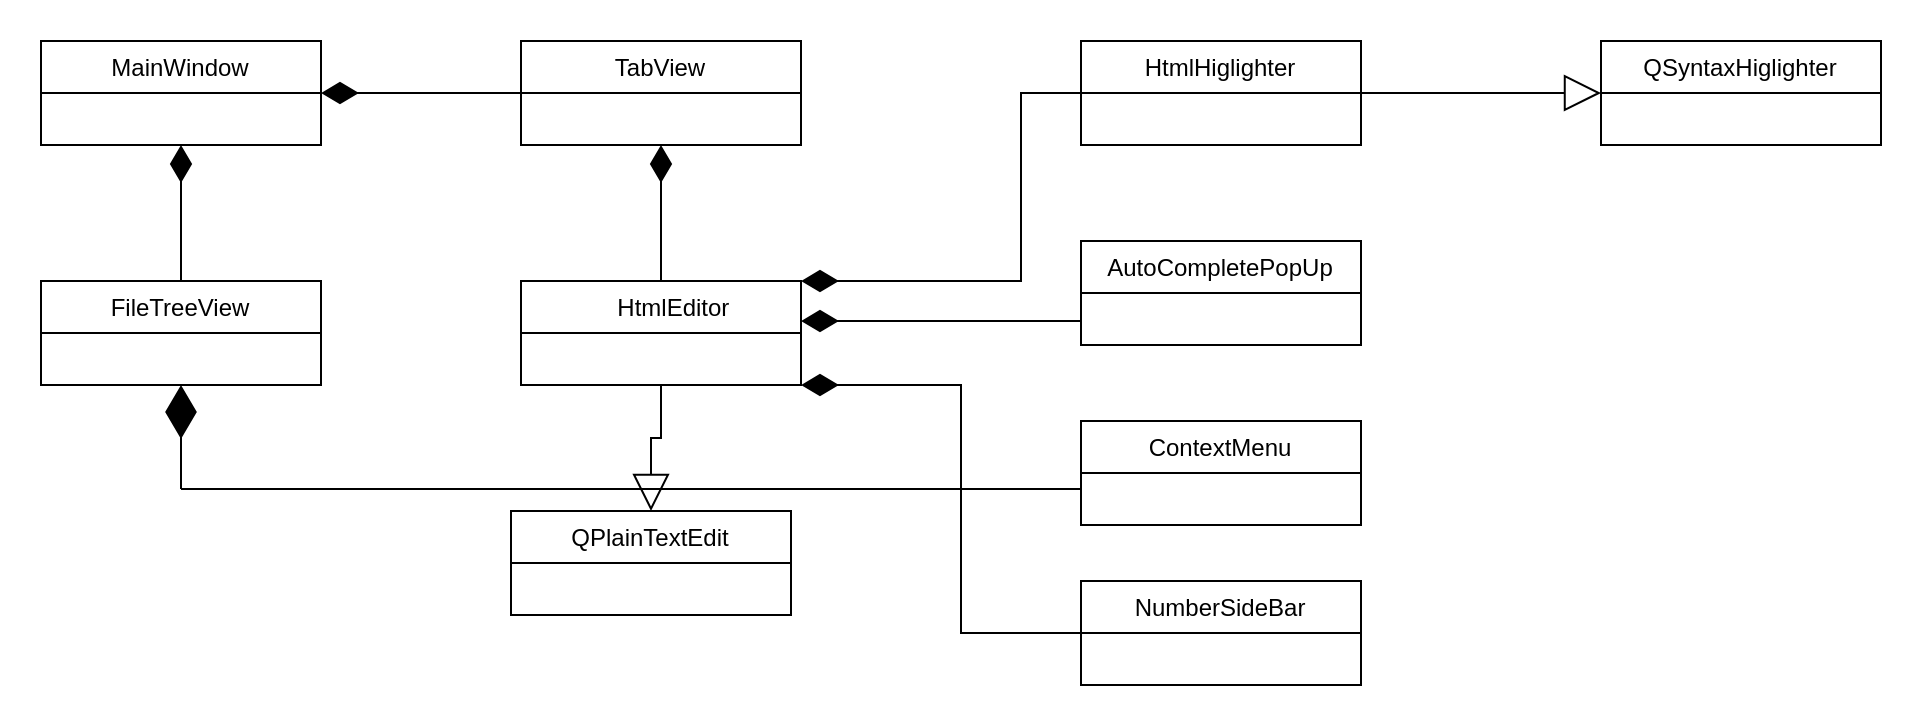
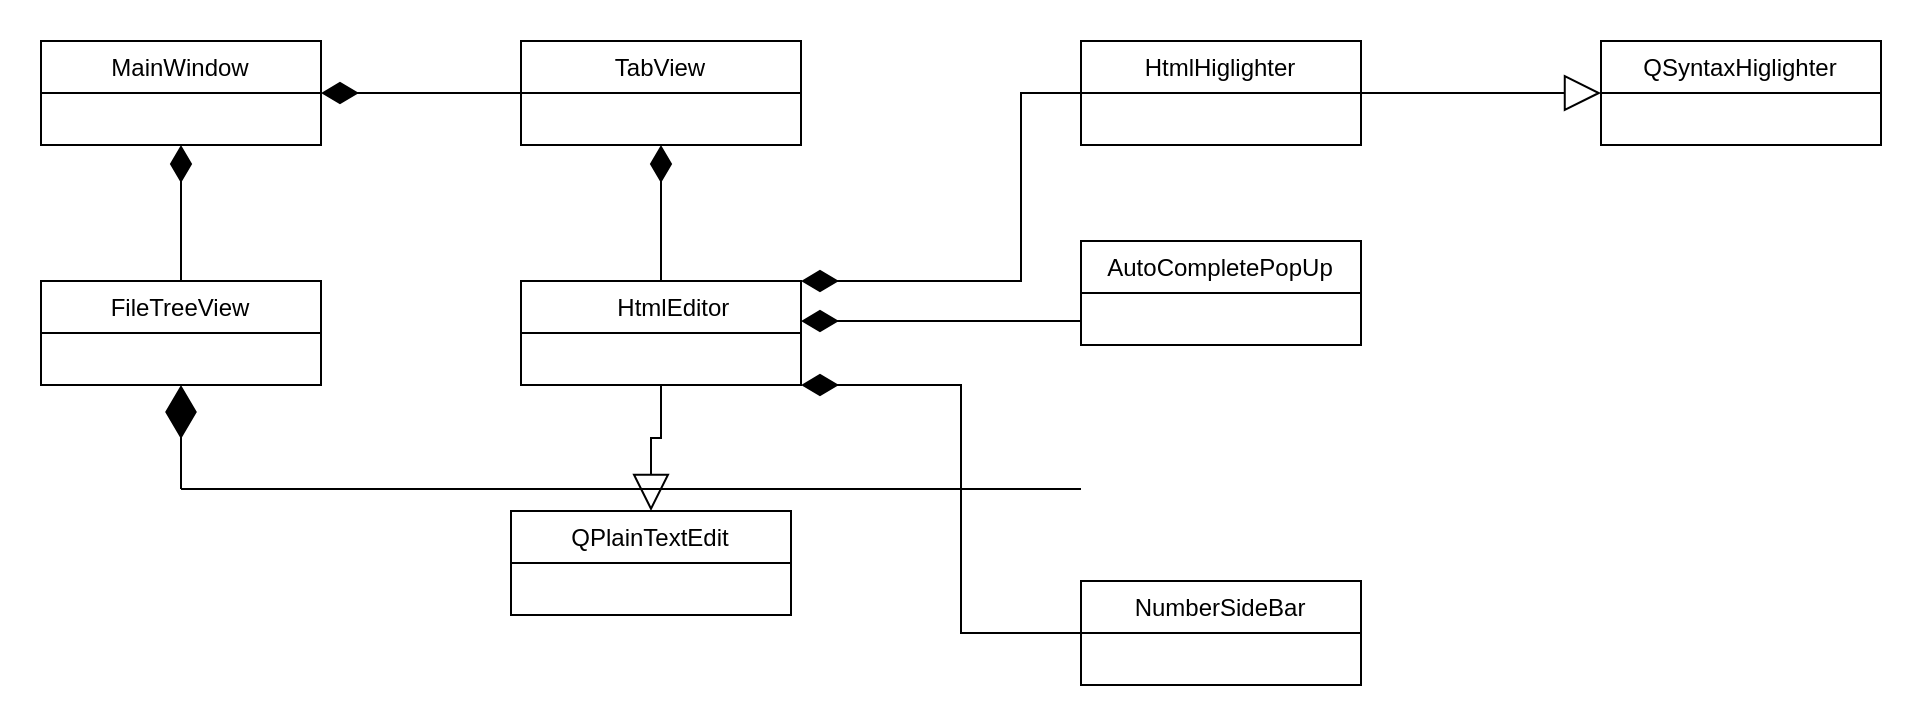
  <mxCell id="0" />
  <mxCell id="1" parent="0" />
  <mxCell id="2" value="MainWindow" style="swimlane;fontStyle=0;childLayout=stackLayout;horizontal=1;startSize=26;fillColor=none;horizontalStack=0;resizeParent=1;resizeParentMax=0;resizeLast=0;collapsible=1;marginBottom=0;" parent="1" vertex="1"><mxGeometry x="20" y="20" width="140" height="52" as="geometry"><mxRectangle x="30" y="30" width="110" height="30" as="alternateBounds" /></mxGeometry></mxCell>
  <mxCell id="3" value="FileTreeView" style="swimlane;fontStyle=0;childLayout=stackLayout;horizontal=1;startSize=26;fillColor=none;horizontalStack=0;resizeParent=1;resizeParentMax=0;resizeLast=0;collapsible=1;marginBottom=0;" parent="1" vertex="1"><mxGeometry x="20" y="140" width="140" height="52" as="geometry" /></mxCell>
  <mxCell id="4" value="" style="endArrow=diamondThin;endFill=1;endSize=16;html=1;rounded=0;exitX=0.5;exitY=0;exitDx=0;exitDy=0;entryX=0.5;entryY=1;entryDx=0;entryDy=0;" parent="1" source="3" target="2" edge="1"><mxGeometry width="160" relative="1" as="geometry"><mxPoint x="200" y="150" as="sourcePoint" /><mxPoint x="360" y="150" as="targetPoint" /></mxGeometry></mxCell>
  <mxCell id="5" value="TabView" style="swimlane;fontStyle=0;childLayout=stackLayout;horizontal=1;startSize=26;fillColor=none;horizontalStack=0;resizeParent=1;resizeParentMax=0;resizeLast=0;collapsible=1;marginBottom=0;" parent="1" vertex="1"><mxGeometry x="260" y="20" width="140" height="52" as="geometry" /></mxCell>
  <mxCell id="6" value="" style="endArrow=diamondThin;endFill=1;endSize=16;html=1;rounded=0;exitX=0;exitY=0.5;exitDx=0;exitDy=0;entryX=1;entryY=0.5;entryDx=0;entryDy=0;" parent="1" source="5" target="2" edge="1"><mxGeometry width="160" relative="1" as="geometry"><mxPoint x="250" y="180" as="sourcePoint" /><mxPoint x="410" y="180" as="targetPoint" /></mxGeometry></mxCell>
  <mxCell id="7" value="    HtmlEditor" style="swimlane;fontStyle=0;childLayout=stackLayout;horizontal=1;startSize=26;fillColor=none;horizontalStack=0;resizeParent=1;resizeParentMax=0;resizeLast=0;collapsible=1;marginBottom=0;align=center;" parent="1" vertex="1"><mxGeometry x="260" y="140" width="140" height="52" as="geometry" /></mxCell>
  <mxCell id="8" value="" style="endArrow=diamondThin;endFill=1;endSize=16;html=1;rounded=0;entryX=0.5;entryY=1;entryDx=0;entryDy=0;exitX=0.5;exitY=0;exitDx=0;exitDy=0;" parent="1" source="7" target="5" edge="1"><mxGeometry width="160" relative="1" as="geometry"><mxPoint x="220" y="150" as="sourcePoint" /><mxPoint x="380" y="150" as="targetPoint" /></mxGeometry></mxCell>
  <mxCell id="9" style="edgeStyle=orthogonalEdgeStyle;rounded=0;orthogonalLoop=1;jettySize=auto;html=1;entryX=0.5;entryY=1;entryDx=0;entryDy=0;endArrow=none;endFill=0;endSize=16;startArrow=block;startFill=0;startSize=16;" parent="1" source="10" target="7" edge="1"><mxGeometry relative="1" as="geometry" /></mxCell>
  <mxCell id="10" value="QPlainTextEdit" style="swimlane;fontStyle=0;childLayout=stackLayout;horizontal=1;startSize=26;fillColor=none;horizontalStack=0;resizeParent=1;resizeParentMax=0;resizeLast=0;collapsible=1;marginBottom=0;" parent="1" vertex="1"><mxGeometry x="255" y="255" width="140" height="52" as="geometry" /></mxCell>
  <mxCell id="11" style="edgeStyle=orthogonalEdgeStyle;rounded=0;orthogonalLoop=1;jettySize=auto;html=1;entryX=1;entryY=0;entryDx=0;entryDy=0;startArrow=none;startFill=0;endArrow=diamondThin;endFill=1;endSize=16;" parent="1" source="13" target="7" edge="1"><mxGeometry relative="1" as="geometry"><Array as="points"><mxPoint x="510" y="46" /><mxPoint x="510" y="140" /></Array></mxGeometry></mxCell>
  <mxCell id="12" style="edgeStyle=orthogonalEdgeStyle;rounded=0;orthogonalLoop=1;jettySize=auto;html=1;entryX=0;entryY=0.5;entryDx=0;entryDy=0;startArrow=none;startFill=0;endArrow=block;endFill=0;endSize=16;" parent="1" source="13" target="14" edge="1"><mxGeometry relative="1" as="geometry" /></mxCell>
  <mxCell id="13" value="HtmlHiglighter" style="swimlane;fontStyle=0;childLayout=stackLayout;horizontal=1;startSize=26;fillColor=none;horizontalStack=0;resizeParent=1;resizeParentMax=0;resizeLast=0;collapsible=1;marginBottom=0;" parent="1" vertex="1"><mxGeometry x="540" y="20" width="140" height="52" as="geometry" /></mxCell>
  <mxCell id="14" value="QSyntaxHiglighter" style="swimlane;fontStyle=0;childLayout=stackLayout;horizontal=1;startSize=26;fillColor=none;horizontalStack=0;resizeParent=1;resizeParentMax=0;resizeLast=0;collapsible=1;marginBottom=0;" parent="1" vertex="1"><mxGeometry x="800" y="20" width="140" height="52" as="geometry" /></mxCell>
  <mxCell id="15" style="edgeStyle=orthogonalEdgeStyle;rounded=0;orthogonalLoop=1;jettySize=auto;html=1;startArrow=none;startFill=0;endArrow=diamondThin;endFill=1;startSize=16;endSize=16;" parent="1" source="16" edge="1"><mxGeometry relative="1" as="geometry"><mxPoint x="400" y="160" as="targetPoint" /><Array as="points"><mxPoint x="400" y="160" /></Array></mxGeometry></mxCell>
  <mxCell id="16" value="AutoCompletePopUp" style="swimlane;fontStyle=0;childLayout=stackLayout;horizontal=1;startSize=26;fillColor=none;horizontalStack=0;resizeParent=1;resizeParentMax=0;resizeLast=0;collapsible=1;marginBottom=0;" parent="1" vertex="1"><mxGeometry x="540" y="120" width="140" height="52" as="geometry" /></mxCell>
- <mxCell id="17" value="ContextMenu" style="swimlane;fontStyle=0;childLayout=stackLayout;horizontal=1;startSize=26;fillColor=none;horizontalStack=0;resizeParent=1;resizeParentMax=0;resizeLast=0;collapsible=1;marginBottom=0;" parent="1" vertex="1"><mxGeometry x="540" y="210" width="140" height="52" as="geometry" /></mxCell>
  <mxCell id="18" style="edgeStyle=orthogonalEdgeStyle;rounded=0;orthogonalLoop=1;jettySize=auto;html=1;entryX=1;entryY=1;entryDx=0;entryDy=0;startArrow=none;startFill=0;endArrow=diamondThin;endFill=1;startSize=16;endSize=16;" parent="1" source="19" target="7" edge="1"><mxGeometry relative="1" as="geometry"><Array as="points"><mxPoint x="480" y="316" /><mxPoint x="480" y="192" /></Array></mxGeometry></mxCell>
  <mxCell id="19" value="NumberSideBar" style="swimlane;fontStyle=0;childLayout=stackLayout;horizontal=1;startSize=26;fillColor=none;horizontalStack=0;resizeParent=1;resizeParentMax=0;resizeLast=0;collapsible=1;marginBottom=0;" parent="1" vertex="1"><mxGeometry x="540" y="290" width="140" height="52" as="geometry" /></mxCell>
  <mxCell id="20" value="" style="line;strokeWidth=1;fillColor=none;align=left;verticalAlign=middle;spacingTop=-1;spacingLeft=3;spacingRight=3;rotatable=0;labelPosition=right;points=[];portConstraint=eastwest;strokeColor=inherit;" vertex="1" parent="1"><mxGeometry x="90" y="240" width="450" height="8" as="geometry" /></mxCell>
  <mxCell id="21" value="" style="endArrow=diamondThin;endFill=1;endSize=24;html=1;rounded=0;entryX=0.5;entryY=1;entryDx=0;entryDy=0;" edge="1" parent="1" target="3"><mxGeometry width="160" relative="1" as="geometry"><mxPoint x="90" y="244" as="sourcePoint" /><mxPoint x="260" y="243.5" as="targetPoint" /></mxGeometry></mxCell>
